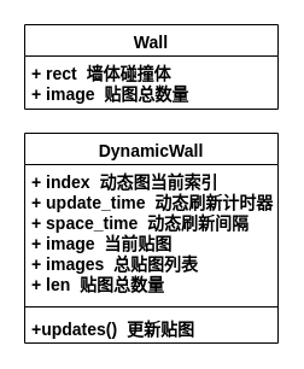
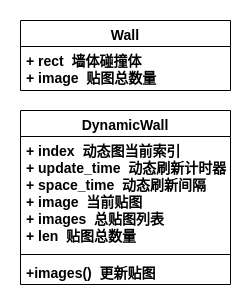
  <mxCell id="0" />
  <mxCell id="1" parent="0" />
  <mxCell id="2" value="Wall&#10;" style="swimlane;fontStyle=1;align=center;verticalAlign=top;childLayout=stackLayout;horizontal=1;startSize=26;horizontalStack=0;resizeParent=1;resizeParentMax=0;resizeLast=0;collapsible=1;marginBottom=0;fontSize=14;" vertex="1" parent="1"><mxGeometry x="20" y="20" width="210" height="70" as="geometry" /></mxCell>
  <mxCell id="3" value="+ rect  墙体碰撞体&#10;+ image  贴图总数量" style="text;strokeColor=none;fillColor=none;align=left;verticalAlign=top;spacingLeft=4;spacingRight=4;overflow=hidden;rotatable=0;points=[[0,0.5],[1,0.5]];portConstraint=eastwest;fontSize=14;fontStyle=1" vertex="1" parent="2"><mxGeometry y="26" width="210" height="44" as="geometry" /></mxCell>
  <mxCell id="4" value="DynamicWall" style="swimlane;fontStyle=1;align=center;verticalAlign=top;childLayout=stackLayout;horizontal=1;startSize=26;horizontalStack=0;resizeParent=1;resizeParentMax=0;resizeLast=0;collapsible=1;marginBottom=0;fontSize=14;" vertex="1" parent="1"><mxGeometry x="20" y="110" width="210" height="174" as="geometry" /></mxCell>
  <mxCell id="5" value="+ index  动态图当前索引&#10;+ update_time  动态刷新计时器&#10;+ space_time  动态刷新间隔&#10;+ image  当前贴图&#10;+ images  总贴图列表&#10;+ len  贴图总数量" style="text;strokeColor=none;fillColor=none;align=left;verticalAlign=top;spacingLeft=4;spacingRight=4;overflow=hidden;rotatable=0;points=[[0,0.5],[1,0.5]];portConstraint=eastwest;fontSize=14;fontStyle=1" vertex="1" parent="4"><mxGeometry y="26" width="210" height="114" as="geometry" /></mxCell>
  <mxCell id="6" value="" style="line;strokeWidth=1;fillColor=none;align=left;verticalAlign=middle;spacingTop=-1;spacingLeft=3;spacingRight=3;rotatable=0;labelPosition=right;points=[];portConstraint=eastwest;strokeColor=inherit;" vertex="1" parent="4"><mxGeometry y="140" width="210" height="8" as="geometry" /></mxCell>
- <mxCell id="7" value="+updates()  更新贴图" style="text;strokeColor=none;fillColor=none;align=left;verticalAlign=top;spacingLeft=4;spacingRight=4;overflow=hidden;rotatable=0;points=[[0,0.5],[1,0.5]];portConstraint=eastwest;fontSize=14;fontStyle=1" vertex="1" parent="4"><mxGeometry y="148" width="210" height="26" as="geometry" /></mxCell>
+ <mxCell id="7" value="+images()  更新贴图" style="text;strokeColor=none;fillColor=none;align=left;verticalAlign=top;spacingLeft=4;spacingRight=4;overflow=hidden;rotatable=0;points=[[0,0.5],[1,0.5]];portConstraint=eastwest;fontSize=14;fontStyle=1" vertex="1" parent="4"><mxGeometry y="148" width="210" height="26" as="geometry" /></mxCell>
